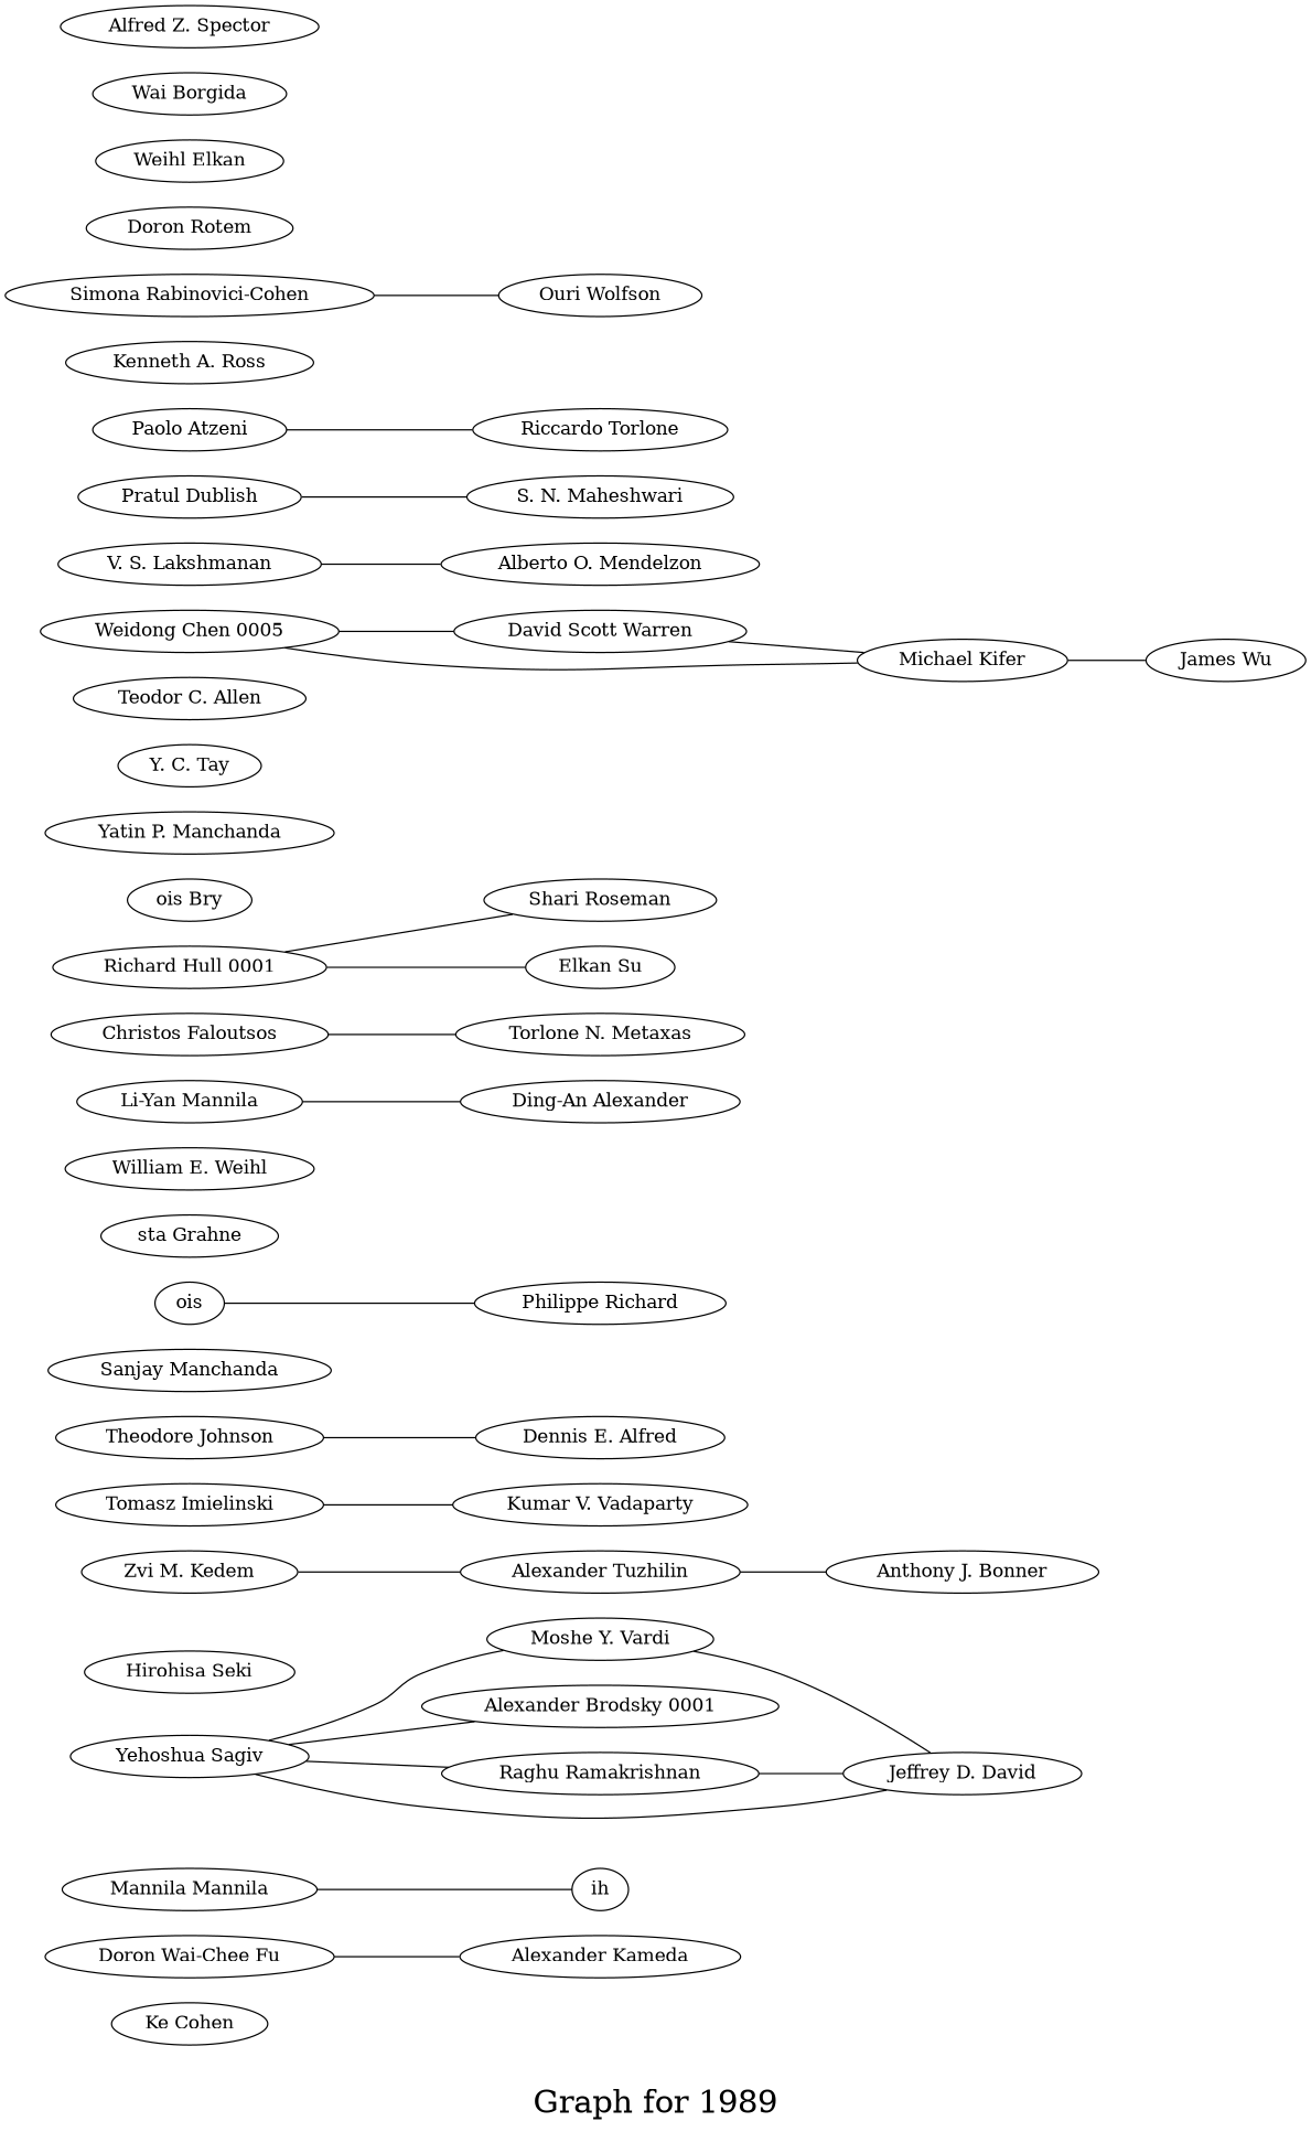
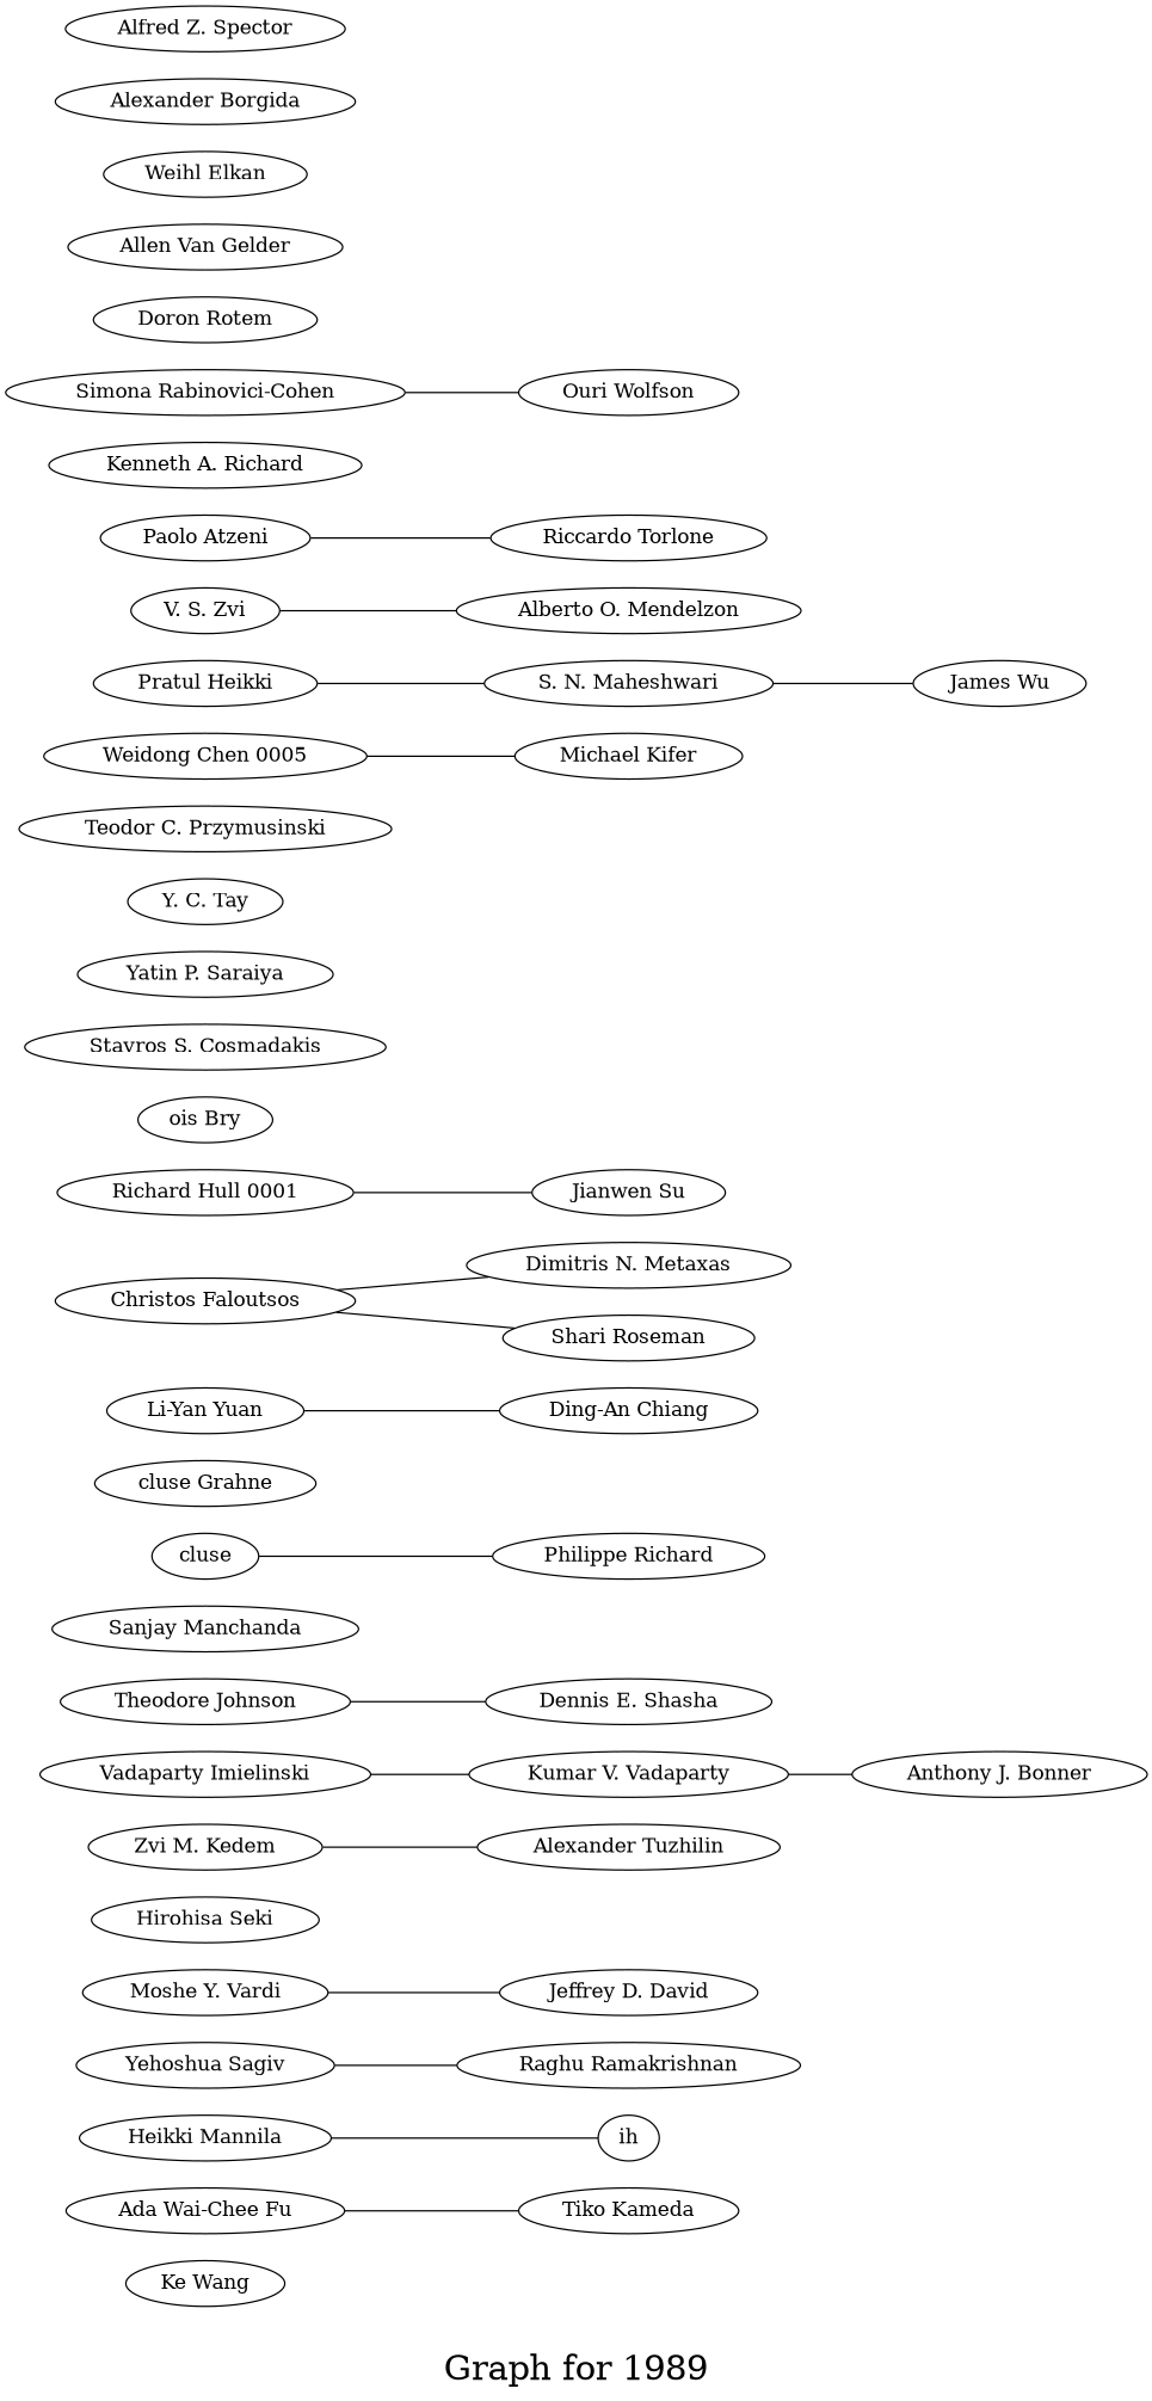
  graph {
    fontsize=24
    label="\nGraph for 1989\n"
    rankdir=LR
    splines=true
    node [shape=ellipse]
-   n1 [height=0.3 label="Ke Cohen" width=0.3]
-   n2 [height=0.3 label="Doron Wai-Chee Fu" width=0.3]
-   n3 [height=0.3 label="Alexander Kameda" width=0.3]
-   n4 [height=0.3 label="Mannila Mannila" width=0.3]
+   n1 [height=0.3 label="Ke Wang" width=0.3]
+   n2 [height=0.3 label="Ada Wai-Chee Fu" width=0.3]
+   n3 [height=0.3 label="Tiko Kameda" width=0.3]
+   n4 [height=0.3 label="Heikki Mannila" width=0.3]
    n5 [height=0.3 label=ih width=0.3]
    n6 [height=0.3 label="Yehoshua Sagiv" width=0.3]
    n7 [height=0.3 label="Moshe Y. Vardi" width=0.3]
-   n8 [height=0.3 label="Alexander Brodsky 0001" width=0.3]
    n9 [height=0.3 label="Raghu Ramakrishnan" width=0.3]
    n10 [height=0.3 label="Jeffrey D. David" width=0.3]
    n11 [height=0.3 label="Hirohisa Seki" width=0.3]
    n12 [height=0.3 label="Zvi M. Kedem" width=0.3]
    n13 [height=0.3 label="Alexander Tuzhilin" width=0.3]
-   n14 [height=0.3 label="Tomasz Imielinski" width=0.3]
+   n14 [height=0.3 label="Vadaparty Imielinski" width=0.3]
    n15 [height=0.3 label="Kumar V. Vadaparty" width=0.3]
    n16 [height=0.3 label="Anthony J. Bonner" width=0.3]
    n17 [height=0.3 label="Theodore Johnson" width=0.3]
-   n18 [height=0.3 label="Dennis E. Alfred" width=0.3]
+   n18 [height=0.3 label="Dennis E. Shasha" width=0.3]
    n19 [height=0.3 label="Sanjay Manchanda" width=0.3]
-   n20 [height=0.3 label=ois width=0.3]
+   n20 [height=0.3 label=cluse width=0.3]
    n21 [height=0.3 label="Philippe Richard" width=0.3]
-   n22 [height=0.3 label="sta Grahne" width=0.3]
-   n23 [height=0.3 label="William E. Weihl" width=0.3]
-   n24 [height=0.3 label="Li-Yan Mannila" width=0.3]
-   n25 [height=0.3 label="Ding-An Alexander" width=0.3]
+   n22 [height=0.3 label="cluse Grahne" width=0.3]
+   n24 [height=0.3 label="Li-Yan Yuan" width=0.3]
+   n25 [height=0.3 label="Ding-An Chiang" width=0.3]
    n26 [height=0.3 label="Christos Faloutsos" width=0.3]
-   n27 [height=0.3 label="Torlone N. Metaxas" width=0.3]
+   n27 [height=0.3 label="Dimitris N. Metaxas" width=0.3]
    n28 [height=0.3 label="Shari Roseman" width=0.3]
    n29 [height=0.3 label="Richard Hull 0001" width=0.3]
-   n30 [height=0.3 label="Elkan Su" width=0.3]
+   n30 [height=0.3 label="Jianwen Su" width=0.3]
    n31 [height=0.3 label="ois Bry" width=0.3]
-   n33 [height=0.3 label="Yatin P. Manchanda" width=0.3]
+   n32 [height=0.3 label="Stavros S. Cosmadakis" width=0.3]
+   n33 [height=0.3 label="Yatin P. Saraiya" width=0.3]
    n34 [height=0.3 label="Y. C. Tay" width=0.3]
-   n35 [height=0.3 label="Teodor C. Allen" width=0.3]
+   n35 [height=0.3 label="Teodor C. Przymusinski" width=0.3]
    n36 [height=0.3 label="Weidong Chen 0005" width=0.3]
-   n37 [height=0.3 label="David Scott Warren" width=0.3]
    n38 [height=0.3 label="Michael Kifer" width=0.3]
    n39 [height=0.3 label="James Wu" width=0.3]
-   n40 [height=0.3 label="V. S. Lakshmanan" width=0.3]
+   n40 [height=0.3 label="V. S. Zvi" width=0.3]
    n41 [height=0.3 label="Alberto O. Mendelzon" width=0.3]
-   n42 [height=0.3 label="Pratul Dublish" width=0.3]
+   n42 [height=0.3 label="Pratul Heikki" width=0.3]
    n43 [height=0.3 label="S. N. Maheshwari" width=0.3]
    n44 [height=0.3 label="Paolo Atzeni" width=0.3]
    n45 [height=0.3 label="Riccardo Torlone" width=0.3]
-   n46 [height=0.3 label="Kenneth A. Ross" width=0.3]
+   n46 [height=0.3 label="Kenneth A. Richard" width=0.3]
    n47 [height=0.3 label="Simona Rabinovici-Cohen" width=0.3]
    n48 [height=0.3 label="Ouri Wolfson" width=0.3]
    n49 [height=0.3 label="Doron Rotem" width=0.3]
+   n50 [height=0.3 label="Allen Van Gelder" width=0.3]
    n51 [height=0.3 label="Weihl Elkan" width=0.3]
-   n52 [height=0.3 label="Wai Borgida" width=0.3]
+   n52 [height=0.3 label="Alexander Borgida" width=0.3]
    n53 [height=0.3 label="Alfred Z. Spector" width=0.3]
    n2 -- n3
    n4 -- n5
-   n6 -- n7
-   n6 -- n8
    n6 -- n9
-   n6 -- n10
    n7 -- n10
-   n9 -- n10
    n12 -- n13
    n14 -- n15
-   n13 -- n16
+   n15 -- n16
    n17 -- n18
    n20 -- n21
    n24 -- n25
    n26 -- n27
-   n29 -- n28
+   n26 -- n28
    n29 -- n30
-   n36 -- n37
    n36 -- n38
-   n37 -- n38
-   n38 -- n39
+   n43 -- n39
    n40 -- n41
    n42 -- n43
    n44 -- n45
    n47 -- n48
  }
